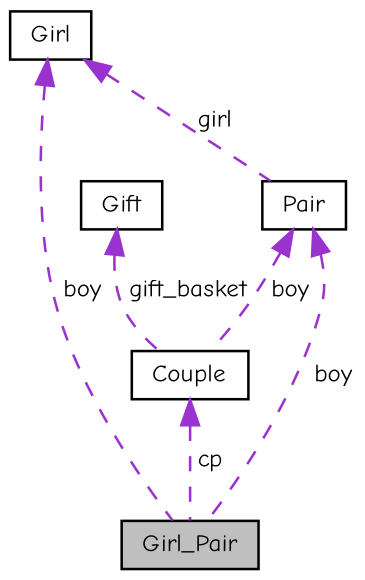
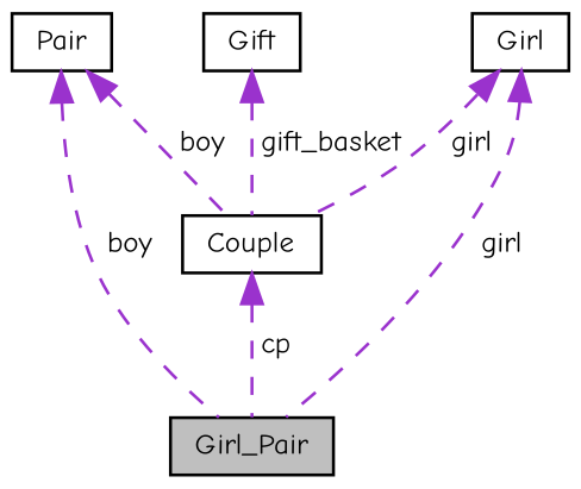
  digraph {
    fontname="Comic Neue"
    node [color=black fillcolor=white fontname="Comic Neue" fontsize=10 shape=record style=filled]
    edge [color=darkorchid3 dir=back fontname="Comic Neue" fontsize=10 labelfontname=Helvetica labelfontsize=10 style=dashed]
    n1 [fillcolor=grey75 fontcolor=black height=0.2 label=Girl_Pair width=0.4]
    n2 [height=0.2 label=Pair width=0.4]
    n3 [height=0.2 label=Couple width=0.4]
    n4 [height=0.2 label=Girl width=0.4]
    n5 [height=0.2 label=Gift width=0.4]
    n2 -> n1 [label=" boy"]
    n2 -> n3 [label=" boy"]
    n3 -> n1 [label=" cp"]
-   n4 -> n1 [label=" boy"]
-   n4 -> n2 [label=" girl"]
+   n4 -> n1 [label=" girl"]
+   n4 -> n3 [label=" girl"]
    n5 -> n3 [label=" gift_basket"]
  }
